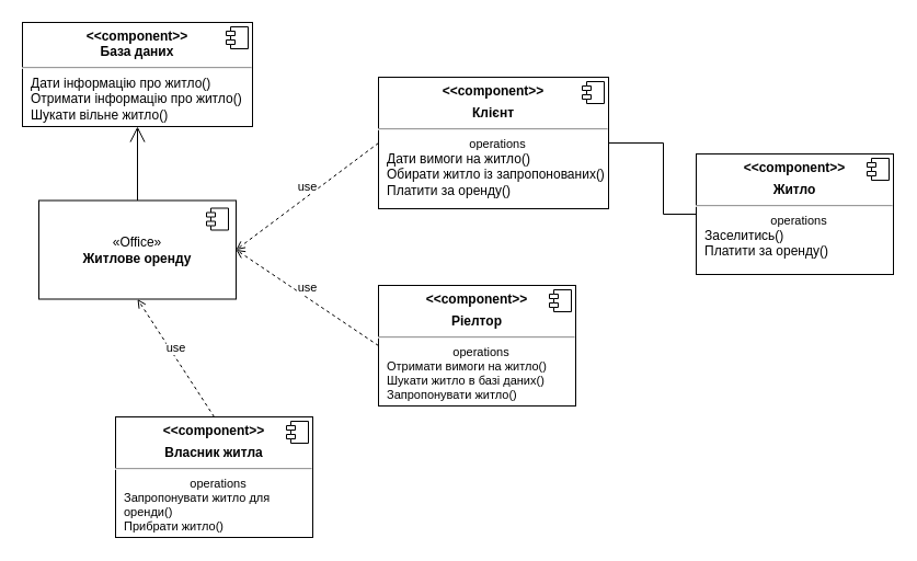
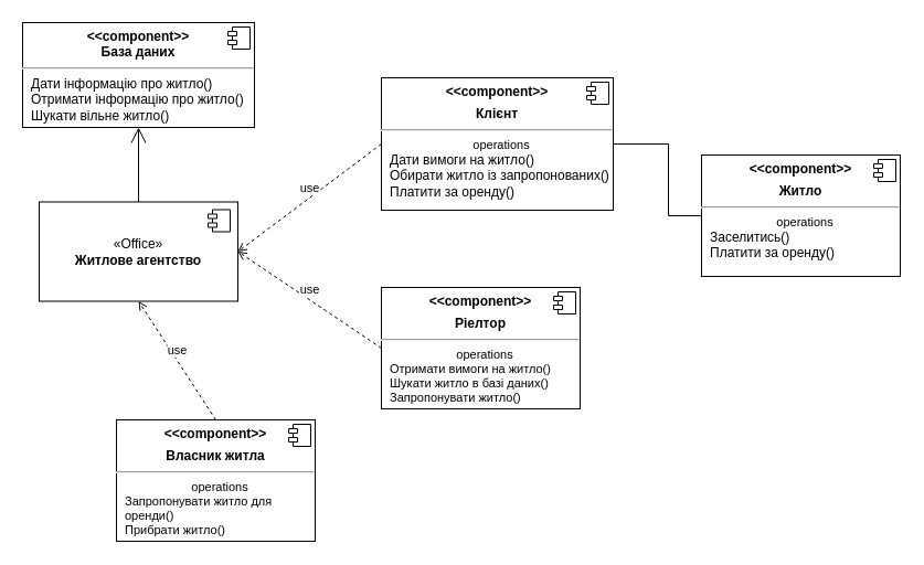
  <mxCell id="0" />
  <mxCell id="1" parent="0" />
- <mxCell id="2" value="«Office»&lt;br&gt;&lt;b&gt;Житлове оренду&lt;/b&gt;" style="html=1;dropTarget=0;whiteSpace=wrap;" parent="1" vertex="1"><mxGeometry x="35" y="182.5" width="180" height="90" as="geometry" /></mxCell>
+ <mxCell id="2" value="«Office»&lt;br&gt;&lt;b&gt;Житлове агентство&lt;/b&gt;" style="html=1;dropTarget=0;whiteSpace=wrap;" parent="1" vertex="1"><mxGeometry x="35" y="182.5" width="180" height="90" as="geometry" /></mxCell>
  <mxCell id="3" value="" style="shape=module;jettyWidth=8;jettyHeight=4;" parent="2" vertex="1"><mxGeometry x="1" width="20" height="20" relative="1" as="geometry"><mxPoint x="-27" y="7" as="offset" /></mxGeometry></mxCell>
  <mxCell id="4" value="&lt;p style=&quot;margin:0px;margin-top:6px;text-align:center;&quot;&gt;&lt;b&gt;&amp;lt;&amp;lt;component&amp;gt;&amp;gt;&lt;br&gt;База даних&lt;/b&gt;&lt;/p&gt;&lt;hr&gt;&lt;p style=&quot;margin:0px;margin-left:8px;&quot;&gt;Дати інформацію про житло()&lt;/p&gt;&lt;p style=&quot;margin:0px;margin-left:8px;&quot;&gt;Отримати інформацію про житло()&lt;/p&gt;&lt;p style=&quot;margin:0px;margin-left:8px;&quot;&gt;Шукати вільне житло()&lt;/p&gt;" style="align=left;overflow=fill;html=1;dropTarget=0;whiteSpace=wrap;" parent="1" vertex="1"><mxGeometry x="20" y="20" width="210" height="95" as="geometry" /></mxCell>
  <mxCell id="5" value="" style="shape=component;jettyWidth=8;jettyHeight=4;" parent="4" vertex="1"><mxGeometry x="1" width="20" height="20" relative="1" as="geometry"><mxPoint x="-24" y="4" as="offset" /></mxGeometry></mxCell>
  <mxCell id="6" value="" style="endArrow=open;endFill=1;endSize=12;html=1;rounded=0;exitX=0.5;exitY=0;exitDx=0;exitDy=0;entryX=0.5;entryY=1;entryDx=0;entryDy=0;" parent="1" source="2" target="4" edge="1"><mxGeometry width="160" relative="1" as="geometry"><mxPoint x="245" y="280" as="sourcePoint" /><mxPoint x="405" y="280" as="targetPoint" /></mxGeometry></mxCell>
  <mxCell id="7" value="&lt;p style=&quot;margin:0px;margin-top:6px;text-align:center;&quot;&gt;&lt;b&gt;&amp;lt;&amp;lt;component&amp;gt;&amp;gt;&lt;/b&gt;&lt;/p&gt;&lt;p style=&quot;margin:0px;margin-top:6px;text-align:center;&quot;&gt;&lt;b&gt;Клієнт&lt;/b&gt;&lt;/p&gt;&lt;hr&gt;&lt;p style=&quot;text-align: center; margin: 0px 0px 0px 8px; font-size: 11px;&quot;&gt;operations&lt;/p&gt;&lt;p style=&quot;margin:0px;margin-left:8px;&quot;&gt;Дати вимоги на житло()&lt;/p&gt;&lt;p style=&quot;margin:0px;margin-left:8px;&quot;&gt;Обирати житло із запропонованих()&lt;/p&gt;&lt;p style=&quot;margin:0px;margin-left:8px;&quot;&gt;Платити за оренду()&lt;/p&gt;&lt;p style=&quot;margin:0px;margin-left:8px;&quot;&gt;&lt;br&gt;&lt;/p&gt;" style="align=left;overflow=fill;html=1;dropTarget=0;whiteSpace=wrap;" parent="1" vertex="1"><mxGeometry x="345" y="70" width="210" height="120" as="geometry" /></mxCell>
  <mxCell id="8" value="" style="shape=component;jettyWidth=8;jettyHeight=4;" parent="7" vertex="1"><mxGeometry x="1" width="20" height="20" relative="1" as="geometry"><mxPoint x="-24" y="4" as="offset" /></mxGeometry></mxCell>
  <mxCell id="9" value="&lt;p style=&quot;margin:0px;margin-top:6px;text-align:center;&quot;&gt;&lt;b&gt;&amp;lt;&amp;lt;component&amp;gt;&amp;gt;&lt;/b&gt;&lt;/p&gt;&lt;p style=&quot;margin:0px;margin-top:6px;text-align:center;&quot;&gt;&lt;b&gt;Ріелтор&lt;/b&gt;&lt;/p&gt;&lt;hr&gt;&lt;p style=&quot;text-align: center; margin: 0px 0px 0px 8px; font-size: 11px;&quot;&gt;operations&lt;/p&gt;&lt;p style=&quot;margin: 0px 0px 0px 8px; font-size: 11px;&quot;&gt;Отримати вимоги на житло()&lt;/p&gt;&lt;p style=&quot;margin: 0px 0px 0px 8px; font-size: 11px;&quot;&gt;Шукати житло в базі даних()&lt;/p&gt;&lt;p style=&quot;margin: 0px 0px 0px 8px; font-size: 11px;&quot;&gt;Запропонувати житло()&lt;/p&gt;" style="align=left;overflow=fill;html=1;dropTarget=0;whiteSpace=wrap;" parent="1" vertex="1"><mxGeometry x="345" y="260" width="180" height="110" as="geometry" /></mxCell>
  <mxCell id="10" value="" style="shape=component;jettyWidth=8;jettyHeight=4;" parent="9" vertex="1"><mxGeometry x="1" width="20" height="20" relative="1" as="geometry"><mxPoint x="-24" y="4" as="offset" /></mxGeometry></mxCell>
  <mxCell id="11" value="use" style="html=1;verticalAlign=bottom;endArrow=open;dashed=1;elbow=vertical;rounded=0;entryX=1;entryY=0.5;entryDx=0;entryDy=0;exitX=0;exitY=0.5;exitDx=0;exitDy=0;" parent="1" source="9" target="2" edge="1"><mxGeometry relative="1" as="geometry"><mxPoint x="315" y="227" as="sourcePoint" /><mxPoint x="235" y="227" as="targetPoint" /></mxGeometry></mxCell>
  <mxCell id="12" value="use" style="html=1;verticalAlign=bottom;endArrow=open;dashed=1;elbow=vertical;rounded=0;entryX=1;entryY=0.5;entryDx=0;entryDy=0;exitX=0;exitY=0.5;exitDx=0;exitDy=0;" parent="1" source="7" target="2" edge="1"><mxGeometry relative="1" as="geometry"><mxPoint x="385" y="267" as="sourcePoint" /><mxPoint x="245" y="50" as="targetPoint" /></mxGeometry></mxCell>
  <mxCell id="13" value="&lt;p style=&quot;margin:0px;margin-top:6px;text-align:center;&quot;&gt;&lt;b&gt;&amp;lt;&amp;lt;component&amp;gt;&amp;gt;&lt;/b&gt;&lt;/p&gt;&lt;p style=&quot;margin:0px;margin-top:6px;text-align:center;&quot;&gt;&lt;b&gt;Житло&lt;/b&gt;&lt;/p&gt;&lt;hr&gt;&lt;p style=&quot;text-align: center; margin: 0px 0px 0px 8px; font-size: 11px;&quot;&gt;operations&lt;/p&gt;&lt;p style=&quot;margin:0px;margin-left:8px;&quot;&gt;Заселитись()&lt;/p&gt;&lt;p style=&quot;margin:0px;margin-left:8px;&quot;&gt;Платити за оренду()&lt;/p&gt;&lt;p style=&quot;margin:0px;margin-left:8px;&quot;&gt;&lt;br&gt;&lt;/p&gt;" style="align=left;overflow=fill;html=1;dropTarget=0;whiteSpace=wrap;" parent="1" vertex="1"><mxGeometry x="635" y="140" width="180" height="110" as="geometry" /></mxCell>
  <mxCell id="14" value="" style="shape=component;jettyWidth=8;jettyHeight=4;" parent="13" vertex="1"><mxGeometry x="1" width="20" height="20" relative="1" as="geometry"><mxPoint x="-24" y="4" as="offset" /></mxGeometry></mxCell>
  <mxCell id="15" value="" style="endArrow=none;endFill=0;endSize=12;html=1;rounded=0;exitX=1;exitY=0.5;exitDx=0;exitDy=0;entryX=0;entryY=0.5;entryDx=0;entryDy=0;" parent="1" source="7" target="13" edge="1"><mxGeometry width="160" relative="1" as="geometry"><mxPoint x="485" y="272.5" as="sourcePoint" /><mxPoint x="645" y="272.5" as="targetPoint" /><Array as="points"><mxPoint x="605" y="130" /><mxPoint x="605" y="195" /></Array></mxGeometry></mxCell>
  <mxCell id="16" value="&lt;p style=&quot;margin:0px;margin-top:6px;text-align:center;&quot;&gt;&lt;b&gt;&amp;lt;&amp;lt;component&amp;gt;&amp;gt;&lt;/b&gt;&lt;/p&gt;&lt;p style=&quot;margin:0px;margin-top:6px;text-align:center;&quot;&gt;&lt;b&gt;Власник житла&lt;/b&gt;&lt;/p&gt;&lt;hr&gt;&lt;p style=&quot;text-align: center; margin: 0px 0px 0px 8px; font-size: 11px;&quot;&gt;operations&lt;/p&gt;&lt;p style=&quot;margin: 0px 0px 0px 8px; font-size: 11px;&quot;&gt;Запропонувати житло для оренди()&lt;/p&gt;&lt;p style=&quot;margin: 0px 0px 0px 8px; font-size: 11px;&quot;&gt;Прибрати житло()&lt;/p&gt;" style="align=left;overflow=fill;html=1;dropTarget=0;whiteSpace=wrap;" vertex="1" parent="1"><mxGeometry x="105" y="380" width="180" height="110" as="geometry" /></mxCell>
  <mxCell id="17" value="" style="shape=component;jettyWidth=8;jettyHeight=4;" vertex="1" parent="16"><mxGeometry x="1" width="20" height="20" relative="1" as="geometry"><mxPoint x="-24" y="4" as="offset" /></mxGeometry></mxCell>
  <mxCell id="18" value="use" style="html=1;verticalAlign=bottom;endArrow=open;dashed=1;elbow=vertical;rounded=0;entryX=0.5;entryY=1;entryDx=0;entryDy=0;exitX=0.5;exitY=0;exitDx=0;exitDy=0;" edge="1" parent="1" source="16" target="2"><mxGeometry relative="1" as="geometry"><mxPoint x="245" y="370" as="sourcePoint" /><mxPoint x="115" y="283" as="targetPoint" /></mxGeometry></mxCell>
